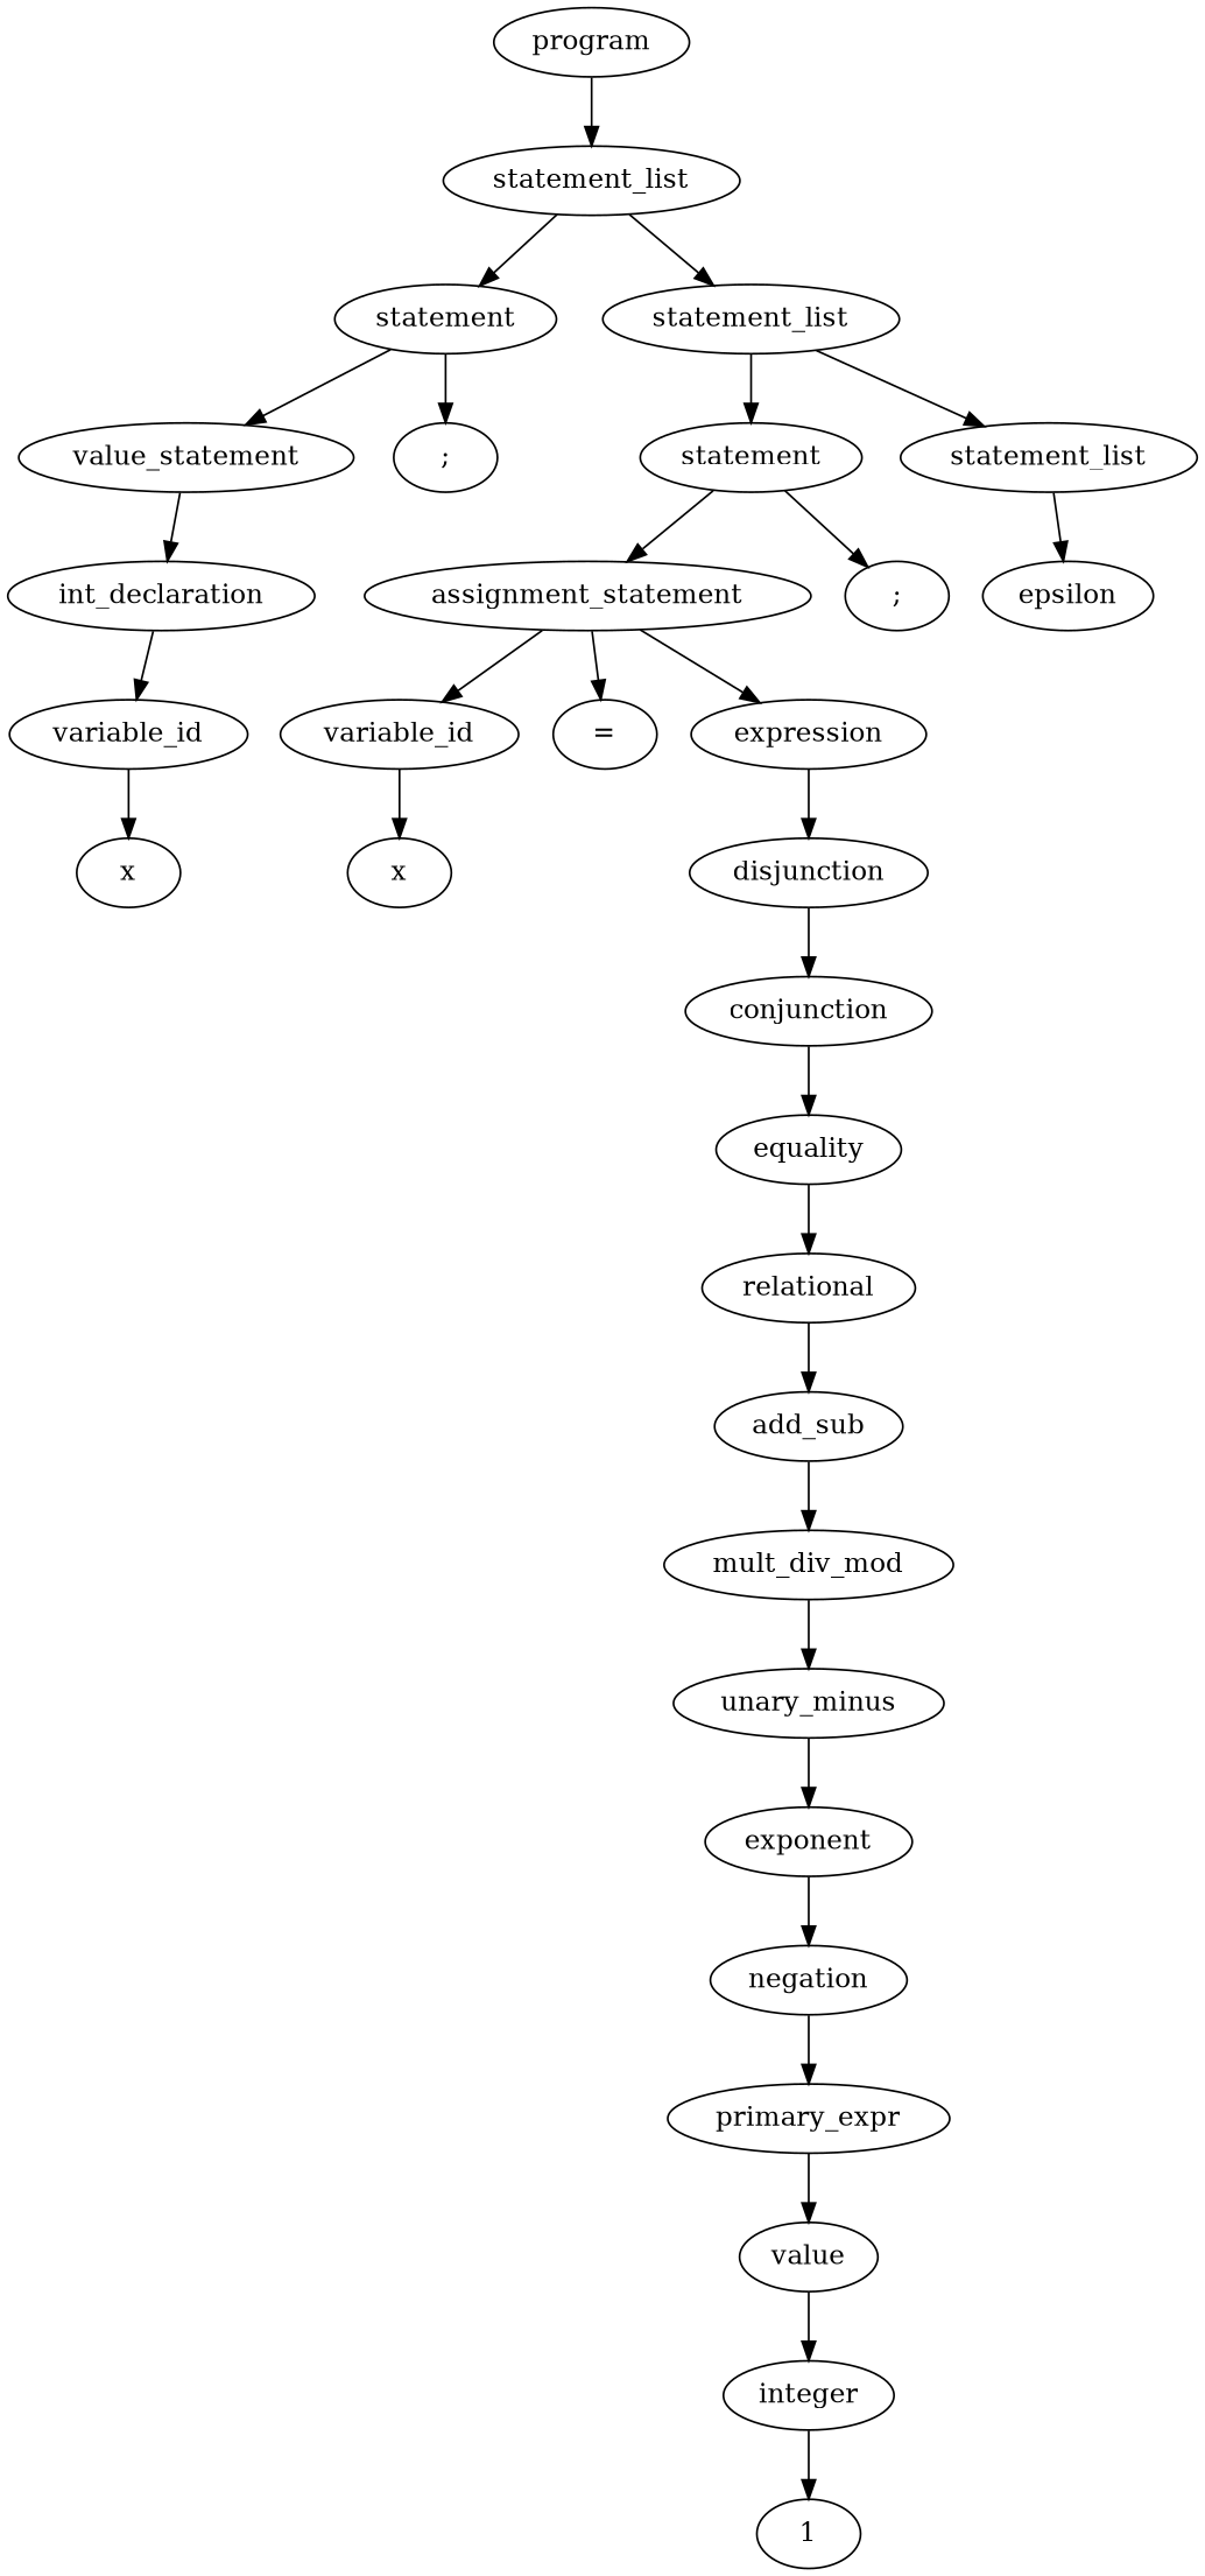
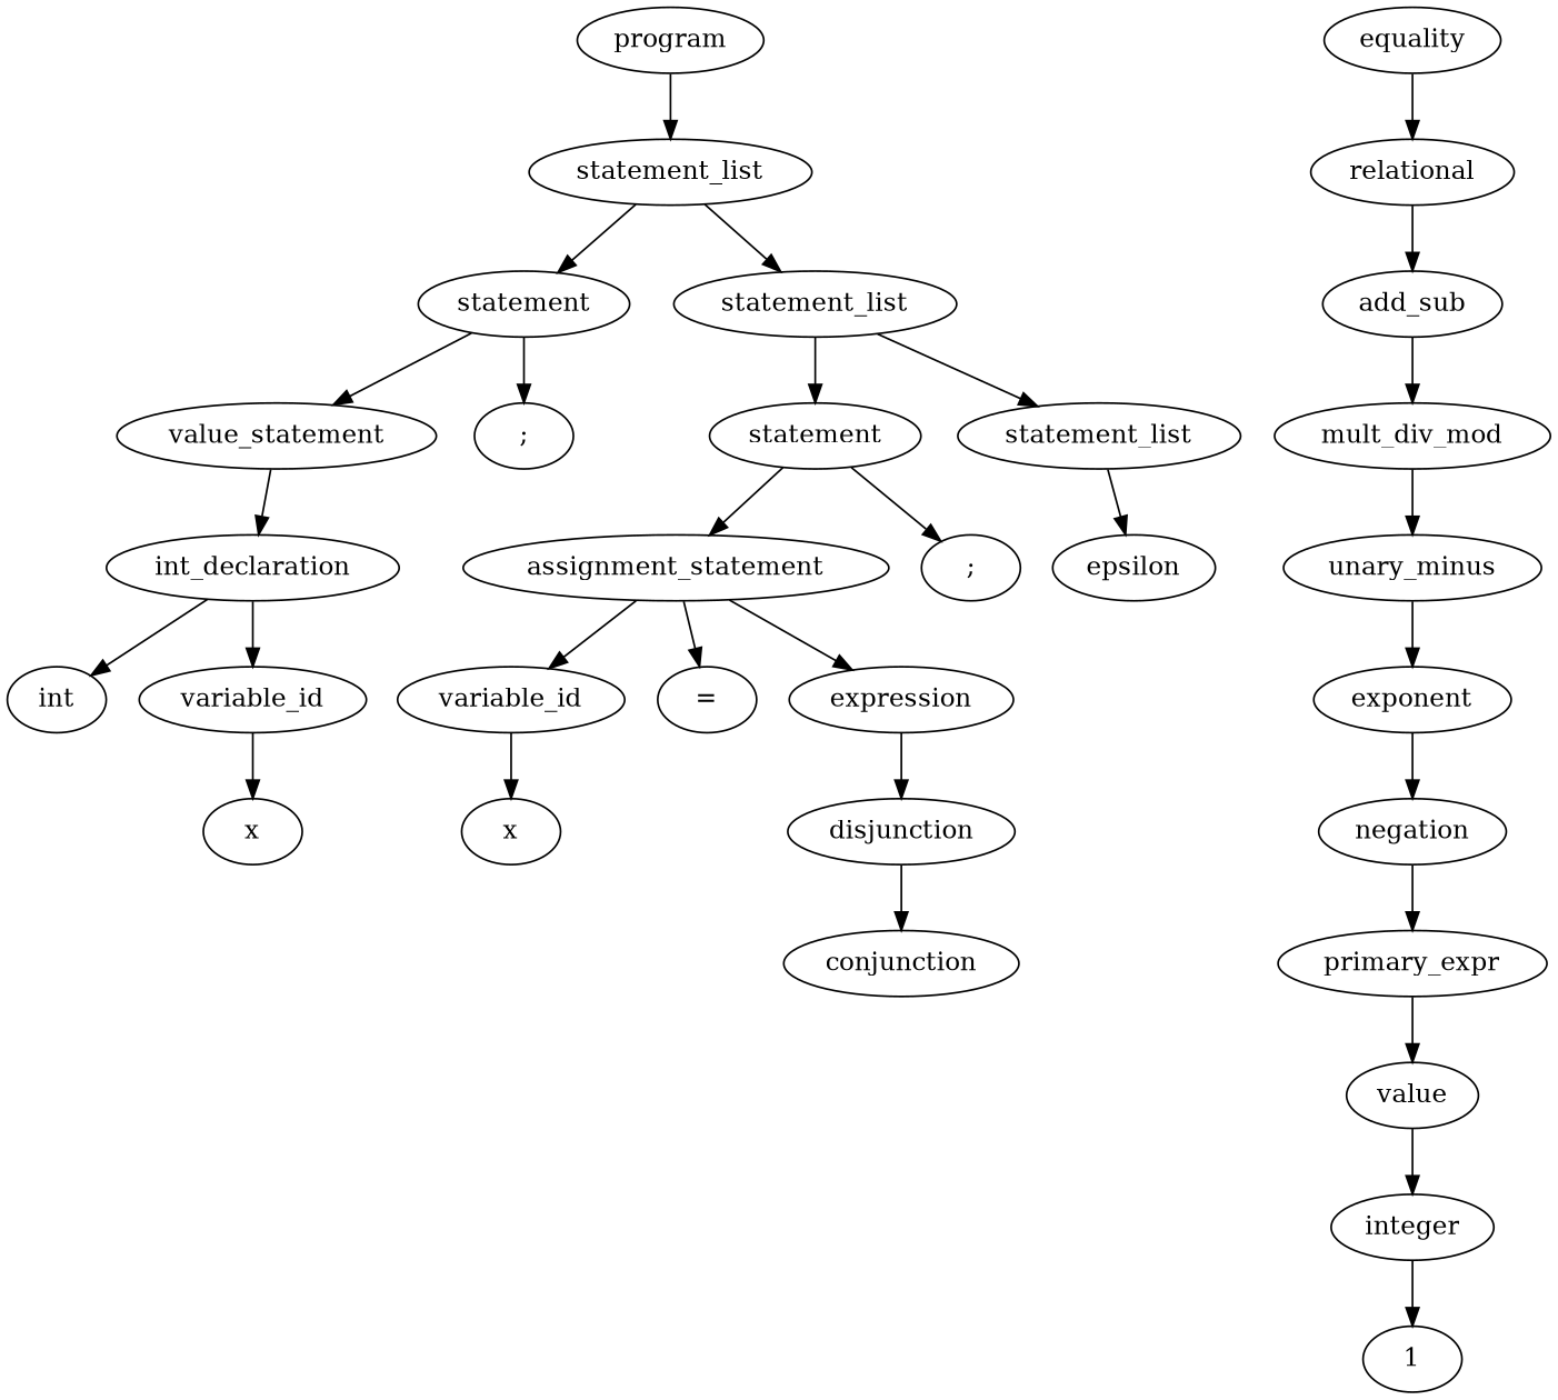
  digraph {
    n1 [label=program]
    n2 [label=statement_list]
    n3 [label=statement]
    n4 [label=statement_list]
    n5 [label=value_statement]
    n6 [label=";"]
    n7 [label=statement]
    n8 [label=statement_list]
    n9 [label=int_declaration]
+   n10 [label=int]
    n11 [label=variable_id]
    n12 [label=x]
    n13 [label=assignment_statement]
    n14 [label=";"]
    n15 [label=epsilon]
    n16 [label=variable_id]
    n17 [label="="]
    n18 [label=expression]
    n19 [label=x]
    n20 [label=disjunction]
    n21 [label=conjunction]
    n22 [label=equality]
    n23 [label=relational]
    n24 [label=add_sub]
    n25 [label=mult_div_mod]
    n26 [label=unary_minus]
    n27 [label=exponent]
    n28 [label=negation]
    n29 [label=primary_expr]
    n30 [label=value]
    n31 [label=integer]
    n32 [label=1]
    n1 -> n2
    n2 -> n3
    n2 -> n4
    n3 -> n5
    n3 -> n6
    n4 -> n7
    n4 -> n8
    n5 -> n9
    n7 -> n13
    n7 -> n14
    n8 -> n15
+   n9 -> n10
    n9 -> n11
    n11 -> n12
    n13 -> n16
    n13 -> n17
    n13 -> n18
    n16 -> n19
    n18 -> n20
    n20 -> n21
-   n21 -> n22
    n22 -> n23
    n23 -> n24
    n24 -> n25
    n25 -> n26
    n26 -> n27
    n27 -> n28
    n28 -> n29
    n29 -> n30
    n30 -> n31
    n31 -> n32
  }
